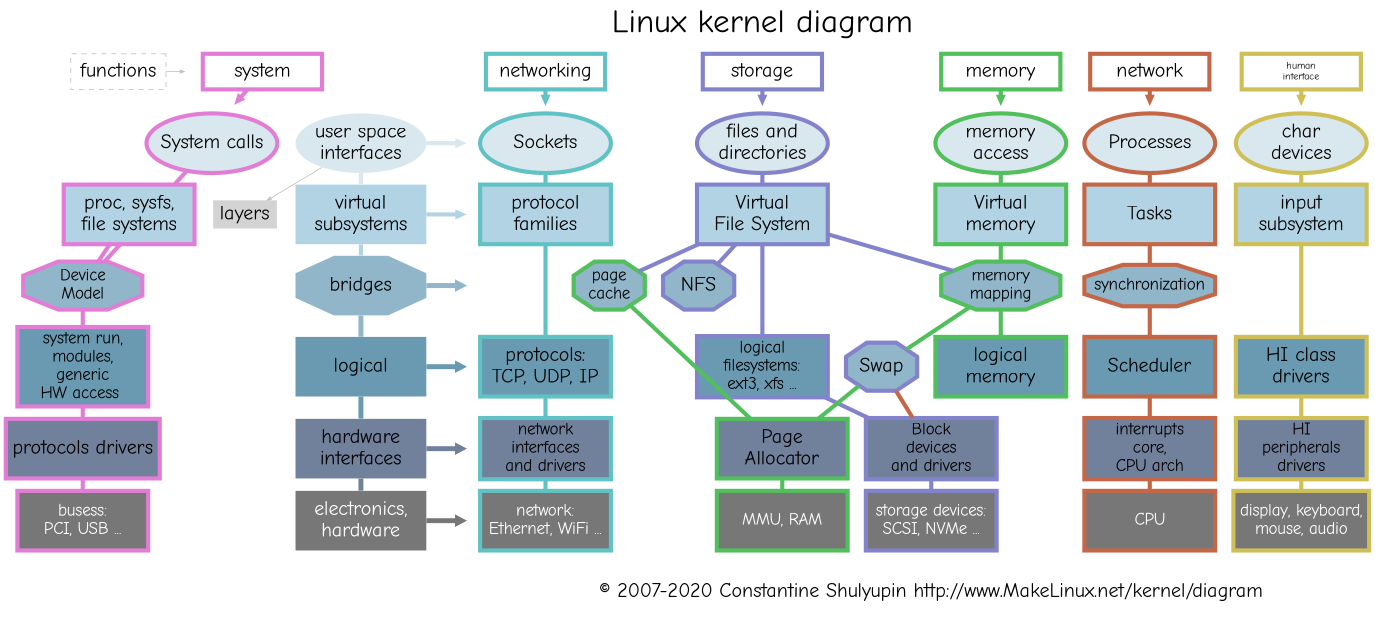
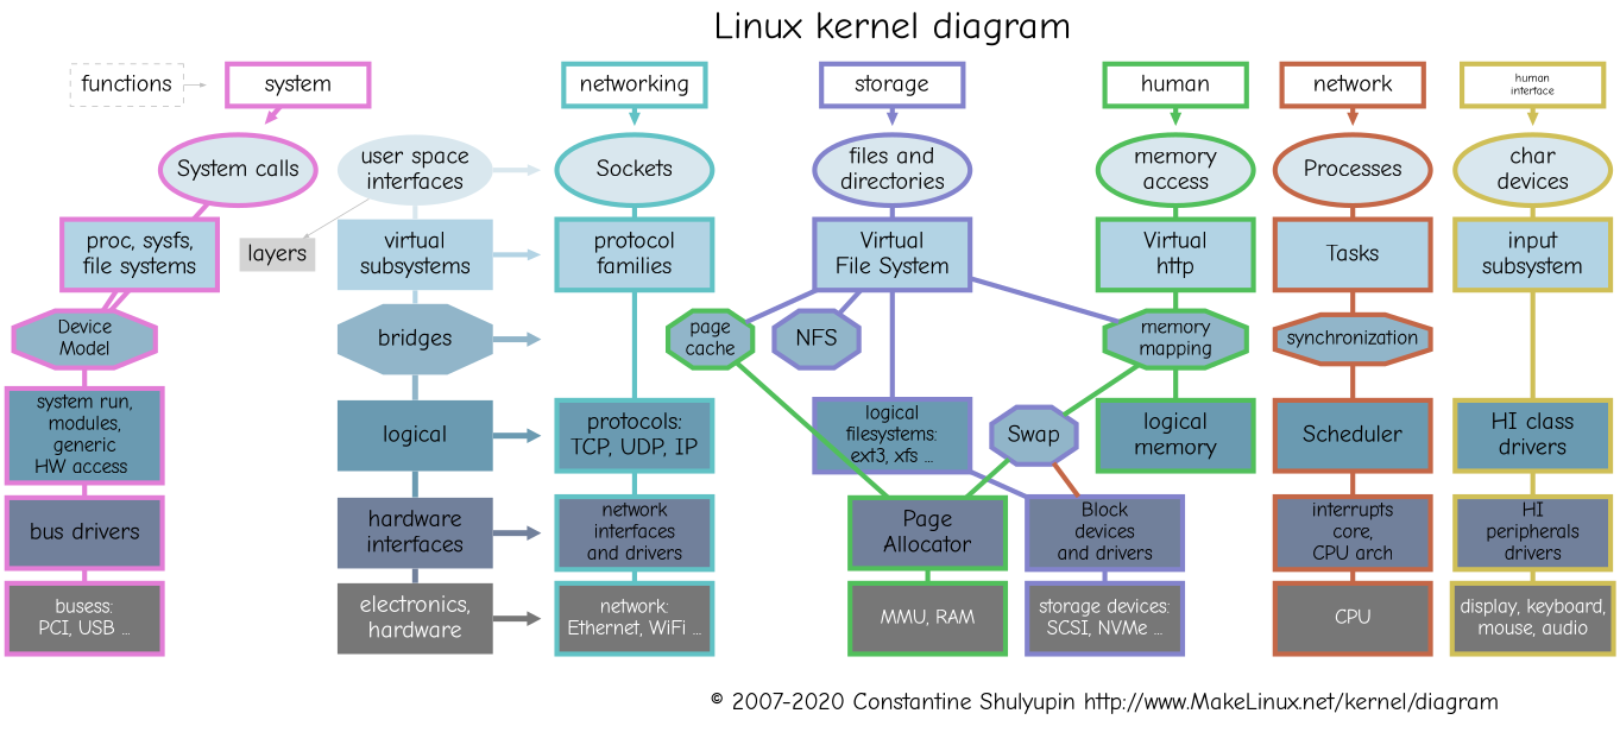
  digraph {
    fontname="Comic Neue"
    newrank=true
    nodesep=0.3
    ranksep=0.2
    splines=false
    node [fixedsize=true fontname="Comic Neue" fontsize=24 shape=box style="filled,setlinewidth(5)"]
    edge [arrowhead=none arrowsize=0.5 fontname="Comic Neue" labelfontname=Ubuntu style="filled,setlinewidth(5)" weight=10]
    system_ [color="#e27dd6ff" height=0 shape=point style=invis width=2.2]
    system [color="#e27dd6ff" fillcolor=white height=0.6 row=func width=2]
    n3 [color="#e27dd6ff" fillcolor="#d9e7ee" height=1 label="System calls" row=usr shape=ellipse width=2.2]
    n4 [color="#e27dd6ff" fillcolor="#b2d3e4" fixedsize=false height=1 label="proc, sysfs,\nfile systems" width=2.2]
    n5 [color="#e27dd6ff" fillcolor="#91b5c9" fontsize=20 height=0.8 label="Device\nModel" shape=octagon width=2]
    n6 [color="#e27dd6ff" fillcolor="#6a9ab1" fixedsize=false fontsize=20 height=1 label="system run,\nmodules,\ngeneric\nHW access " width=2.2]
-   n7 [color="#e27dd6ff" fillcolor="#71809b" fixedsize=false height=1 label="protocols drivers" width=2.2]
+   n7 [color="#e27dd6ff" fillcolor="#71809b" fixedsize=false height=1 label="bus drivers" width=2.2]
    n8 [color="#e27dd6ff" fillcolor="#777777" fixedsize=false fontcolor=white fontsize=20 height=1 label="busess:\nPCI, USB ..." row=chip width=2.2]
    networking_ [color="#61c2c5" height=0 shape=point style=invis width=0]
    networking [color="#61c2c5" fillcolor=white height=0.6 row=func width=2]
    n11 [color="#61c2c5" fillcolor="#d9e7ee" height=1 label=Sockets row=usr shape=ellipse width=2.2]
    n12 [color="#61c2c5" fillcolor="#b2d3e4" fixedsize=false height=1 label="protocol\nfamilies" width=2.2]
    n13 [color="#61c2c5" fillcolor="#6a9ab1" fixedsize=false height=1 label="protocols:\nTCP, UDP, IP" width=2.2]
    n14 [color="#61c2c5" fillcolor="#71809b" fixedsize=false fontsize=20 height=1 label="network\ninterfaces\nand drivers" width=2.2]
    n15 [color="#61c2c5" fillcolor="#777777" fixedsize=false fontcolor=white fontsize=20 height=1 label="network:\nEthernet, WiFi ..." row=chip width=2.2]
    n16 [color="#8383cc" fillcolor="#91b5c9" height=0.8 label=NFS shape=octagon width=1.2]
    storage_ [color="#8383cc" height=0 shape=point style=invis width=0]
    storage [color="#8383cc" fillcolor=white height=0.6 row=func width=2]
    n19 [color="#8383cc" fillcolor="#d9e7ee" height=1 label="files and\ndirectories" row=usr shape=ellipse width=2.2]
    n20 [color="#8383cc" fillcolor="#b2d3e4" fixedsize=false height=1 label="Virtual\nFile System" width=2.2]
    n21 [color="#8383cc" fillcolor="#6a9ab1" fixedsize=false fontsize=20 height=1 label="logical\nfilesystems:\next3, xfs ..." width=2.2]
    n22 [color="#51bf5b" fillcolor="#91b5c9" fontsize=20 height=0.8 label="page\ncache" shape=octagon width=1.2]
    n23 [color="#51bf5b" fillcolor="#91b5c9" fontsize=20 height=0.8 label="memory\nmapping" shape=octagon width=2]
    n24 [color="#8383cc" fillcolor="#71809b" fixedsize=false fontsize=20 height=1 label="Block\ndevices\nand drivers" width=2.2]
    n25 [color="#51bf5b" fillcolor="#71809b" fixedsize=false height=1 label="Page\nAllocator" width=2.2]
    n26 [color="#8383cc" fillcolor="#777777" fixedsize=false fontcolor=white fontsize=20 height=1 label="storage devices:\nSCSI, NVMe ..." row=chip width=2.2]
    n27 [color="#8383cc" fillcolor="#91b5c9" height=0.8 label=Swap shape=octagon width=1.2]
    processing_ [color="#c46747" height=0 shape=point style=invis width=0]
    n29 [color="#c46747" fillcolor=white height=0.6 label=network row=func width=2]
    n30 [color="#c46747" fillcolor="#d9e7ee" height=1 label=Processes row=usr shape=ellipse width=2.2]
    Tasks [color="#c46747" fillcolor="#b2d3e4" fixedsize=false height=1 width=2.2]
    n32 [color="#c46747" fillcolor="#91b5c9" fontsize=20 height=0.7 label=synchronization shape=octagon width=2.2]
    n33 [color="#c46747" fillcolor="#6a9ab1" fixedsize=false height=1 label=Scheduler width=2.2]
    n34 [color="#c46747" fillcolor="#71809b" fixedsize=false fontsize=20 height=1 label="interrupts\ncore,\nCPU arch" width=2.2]
    CPU [color="#c46747" fillcolor="#777777" fixedsize=false fontcolor=white fontsize=20 height=1 row=chip width=2.2]
    HI_ [color="#cfbf57ff" height=0 shape=point style=invis width=0]
    n37 [color="#cfbf57ff" fillcolor=white fontsize=12 height=0.6 label="human\ninterface" row=func width=2]
    n38 [color="#cfbf57ff" fillcolor="#d9e7ee" height=1 label="char\ndevices" row=usr shape=ellipse width=2.2]
    n39 [color="#cfbf57ff" fillcolor="#b2d3e4" fixedsize=false height=1 label="input\nsubsystem" width=2.2]
    n40 [color="#cfbf57ff" fillcolor="#6a9ab1" fixedsize=false height=1 label="HI class\ndrivers" width=2.2]
    n41 [color="#cfbf57ff" fillcolor="#71809b" fixedsize=false fontsize=20 height=1 label="HI\nperipherals\ndrivers" width=2.2]
    n42 [color="#cfbf57ff" fillcolor="#777777" fixedsize=false fontcolor=white fontsize=20 height=1 label="display, keyboard,\nmouse, audio" row=chip width=2.2]
-   memory [color="#51bf5b" fillcolor=white height=0.6 row=func width=2]
+   memory [color="#51bf5b" fillcolor=white height=0.6 row=func width=2 label=human]
    functions_ [height=0 shape=point style=invis width=0]
    functions [color=gray fillcolor=gray height=0.6 row=func style=dashed width=1.6]
    usr_ [height=0 shape=point style=invis width=0.5]
    n47 [fillcolor="#d9e7eeff" height=1 label="user space\ninterfaces" row=usr shape=ellipse style="filled,setlinewidth(0)" width=2.2]
    n48 [color="#51bf5b" fillcolor="#d9e7ee" height=1 label="memory\naccess" row=usr shape=ellipse width=2.2]
    memory_ [height=0 shape=point style=invis width=0]
    D0 [height=0 shape=point style=invis width=0]
    n51 [fillcolor="#b2d3e4" fixedsize=false height=1 label="virtual\nsubsystems" style="filled,setlinewidth(0)" width=2.2]
-   n52 [color="#51bf5b" fillcolor="#b2d3e4" fixedsize=false height=1 label="Virtual\nmemory" width=2.2]
+   n52 [color="#51bf5b" fillcolor="#b2d3e4" fixedsize=false height=1 label="Virtual\nhttp" width=2.2]
    E0 [height=0 shape=point style=invis width=0]
    bridges [fillcolor="#91b5c9" fixedsize=false height=1 shape=octagon style="filled,setlinewidth(0)" width=2.2]
    F0 [height=0 shape=point style=invis width=0]
    logical [fillcolor="#6a9ab1" fixedsize=false height=1 style="filled,setlinewidth(0)" width=2.2]
    n57 [color="#51bf5b" fillcolor="#6a9ab1" fixedsize=false height=1 label="logical\nmemory" width=2.2]
    G0 [height=0 shape=point style=invis width=0]
    n59 [fillcolor="#71809b" fixedsize=false height=1 label="hardware\ninterfaces" style="filled,setlinewidth(0)" width=2.2]
    H0 [height=0 shape=point style=invis width=0]
    n61 [fillcolor="#777777" fixedsize=false fontcolor=white height=1 label="electronics,\nhardware" row=chip style="filled,setlinewidth(0)" width=2.2]
    n62 [color="#51bf5b" fillcolor="#777777" fixedsize=false fontcolor=white fontsize=20 height=1 label="MMU, RAM" row=chip width=2.2]
    n63 [fixedsize=false height=1 label="© 2007-2020 Constantine Shulyupin http://www.MakeLinux.net/kernel/diagram" shape=plaintext width=2.2 style=""]
    layers [fillcolor=lightgray fixedsize=false height=0.1 style="filled,setlinewidth(0)" width=0.5]
    n65 [fixedsize=false fontsize=40 height=1 label="Linux kernel diagram" shape=plain width=2.2 style=""]
    subgraph sub_1 {
      system_
      system
      n3
      n4
      n5
      n6
      n7
      n8
    }
    subgraph sub_2 {
      networking_
      networking
      n11
      n12
      n13
      n14
      n15
      n16
    }
    subgraph sub_3 {
      n16
      storage_
      storage
      n19
      n20
      n21
      n22
      n23
      n24
      n25
      n26
      n27
    }
    subgraph sub_4 {
      processing_
      n29
      n30
      Tasks
      n32
      n33
      n34
      CPU
    }
    subgraph sub_5 {
      HI_
      n37
      n38
      n39
      n40
      n41
      n42
    }
    subgraph sub_6 {
      rank=same
      system
      networking
      storage
      n29
      n37
      memory
      functions_
      functions
    }
    subgraph sub_7 {
      rank=same
      n3
      n11
      n19
      n30
      n38
      usr_
      n47
      n48
    }
    subgraph sub_8 {
      system_
      n3
      networking_
      n11
      storage_
      n19
      processing_
      n30
      HI_
      n38
      n48
      memory_
    }
    subgraph sub_9 {
      rank=same
      n4
      n12
      n20
      Tasks
      n39
      D0
      n51
      n52
    }
    subgraph sub_10 {
      rank=same
      n5
      n16
      n23
      n32
      E0
      bridges
    }
    subgraph sub_11 {
      rank=same
      n6
      n13
      n21
      n33
      n40
      F0
      logical
      n57
    }
    subgraph sub_12 {
      rank=same
      n7
      n14
      n24
      n25
      n34
      n41
      G0
      n59
    }
    subgraph sub_13 {
      rank=same
      n8
      n15
      n26
      CPU
      n42
      H0
      n61
      n62
    }
    subgraph sub_14 {
      n22
      n23
      n25
      n27
      memory
      n48
      memory_
      n52
      n57
      n62
    }
    system_ -> n3 [style=invis]
    system -> system_ [color="#e27dd6ff" row=func arrowhead=""]
    system -> networking [style=invis weight=1]
    n3 -> n5 [color="#e27dd6ff"]
    n4 -> n5 [color="#e27dd6ff"]
    n5 -> n6 [color="#e27dd6ff"]
    n6 -> n7 [color="#e27dd6ff"]
    n7 -> n8 [color="#e27dd6ff"]
    networking_ -> n11 [style=invis]
    networking -> networking_ [color="#61c2c5" row=func arrowhead=""]
    networking -> storage [style=invis weight=1]
    n11 -> n12 [color="#61c2c5"]
    n12 -> n13 [color="#61c2c5"]
    n13 -> n14 [color="#61c2c5"]
    n14 -> n15 [color="#61c2c5"]
    storage_ -> n19 [style=invis]
    storage -> storage_ [color="#8383cc" row=func arrowhead=""]
    storage -> memory [style=invis weight=1]
    n19 -> n20 [color="#8383cc"]
    n20 -> n16 [color="#8383cc" weight=0]
    n20 -> n21 [color="#8383cc"]
    n20 -> n22 [color="#8383cc" weight=0]
    n20 -> n23 [color="#8383cc" weight=0]
    n21 -> n24 [color="#8383cc"]
    n22 -> n25 [color="#51bf5b" weight=0]
    n23 -> n27 [color="#51bf5b" weight=0]
    n23 -> n57 [color="#51bf5b"]
    n24 -> n26 [color="#8383cc"]
    n25 -> n62 [color="#51bf5b"]
    n26 -> n63 [style=invis]
    n27 -> n24 [color="#c46747" weight=0]
    n27 -> n25 [color="#51bf5b"]
    processing_ -> n30 [style=invis]
    n29 -> processing_ [color="#c46747" row=func arrowhead=""]
    n29 -> n37 [style=invis weight=1]
    n30 -> Tasks [color="#c46747"]
    Tasks -> n32 [color="#c46747"]
    n32 -> n33 [color="#c46747"]
    n33 -> n34 [color="#c46747"]
    n34 -> CPU [color="#c46747"]
    HI_ -> n38 [style=invis]
    n37 -> HI_ [color="#cfbf57ff" row=func arrowhead=""]
    n38 -> n39 [color="#cfbf57ff"]
    n39 -> n40 [color="#cfbf57ff"]
    n40 -> n41 [color="#cfbf57ff"]
    n41 -> n42 [color="#cfbf57ff"]
    memory -> n29 [style=invis weight=1]
    memory -> memory_ [color="#51bf5b" row=func arrowhead=""]
    functions_ -> system [style=invis weight=1]
    functions -> functions_ [color=gray arrowhead="" style="" weight=""]
    functions -> layers [style=invis]
    n47 -> usr_ [color="#d9e7eeff" minlen=2 arrowhead=""]
    n47 -> n51 [color="#d9e7eeff"]
    n47 -> layers [color=gray style="filled,setlinewidth(1)" arrowhead=""]
    n48 -> n52 [color="#51bf5b"]
    memory_ -> n48 [style=invis]
    n51 -> D0 [color="#b2d3e4" minlen=2 arrowhead=""]
    n51 -> bridges [color="#b2d3e4"]
    n52 -> n23 [color="#51bf5b"]
    bridges -> E0 [color="#91b5c9" minlen=2 style="filled,setlinewidth(6)" arrowhead="" weight=""]
    bridges -> logical [color="#91b5c9" style="filled,setlinewidth(6)"]
    logical -> F0 [color="#6a9ab1" minlen=2 row=logical style="filled,setlinewidth(6)" arrowhead="" weight=""]
    logical -> n59 [color="#6a9ab1" row=logical style="filled,setlinewidth(6)"]
    n59 -> G0 [color="#71809b" minlen=2 row=HWI style="filled,setlinewidth(6)" arrowhead="" weight=""]
    n59 -> n61 [color="#71809b" row=HWI style="filled,setlinewidth(6)"]
    n61 -> H0 [color="#777777" minlen=2 row=chip style="filled,setlinewidth(6)" arrowhead="" weight=""]
    n65 -> storage [style=invis]
  }
